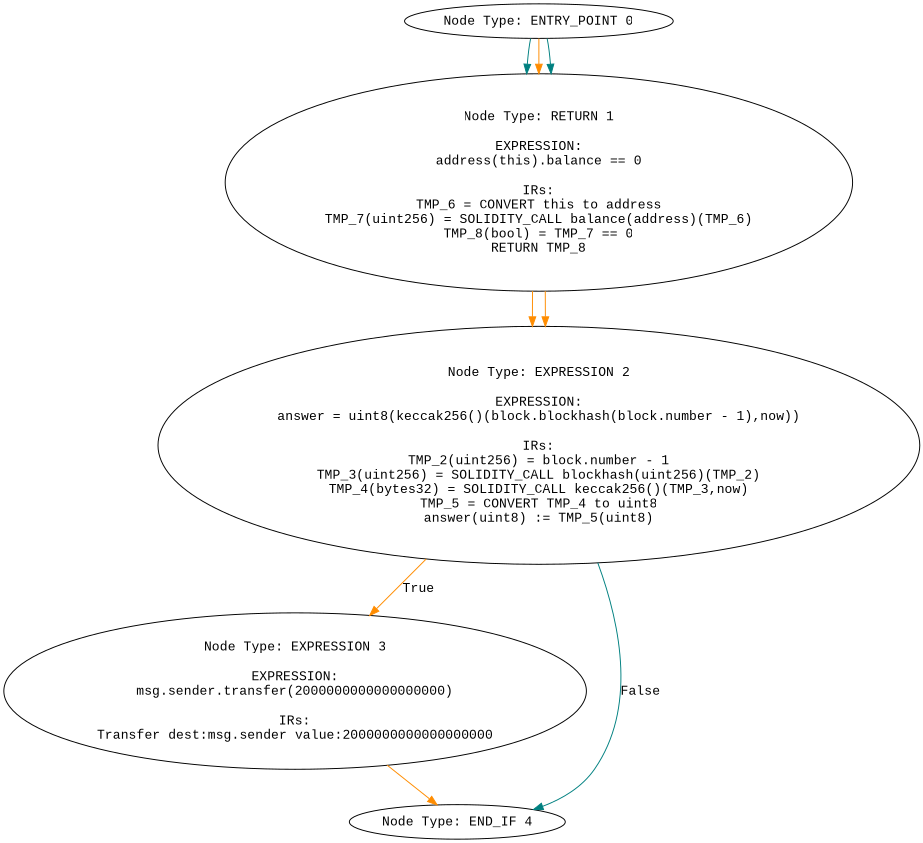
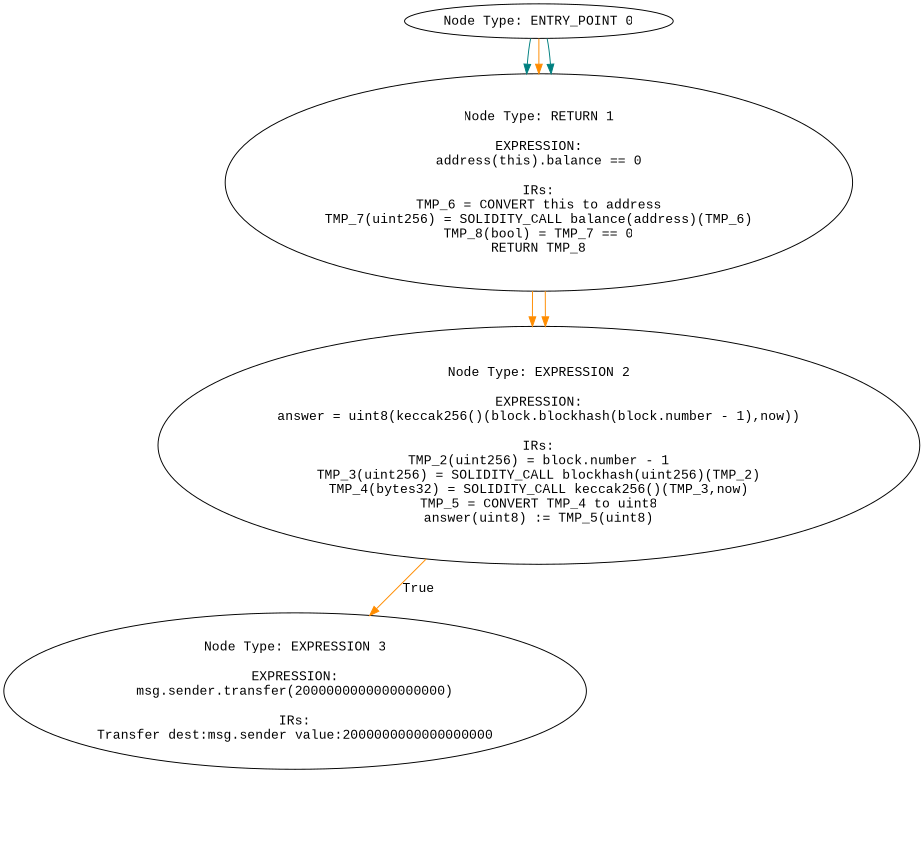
  digraph {
    fontname="Liberation Mono"
    node [fontname="Liberation Mono"]
    edge [color=darkorange fontname="Liberation Mono"]
    n1 [label="Node Type: ENTRY_POINT 0\n"]
    n2 [label="Node Type: RETURN 1\n\nEXPRESSION:\naddress(this).balance == 0\n\nIRs:\nTMP_6 = CONVERT this to address\nTMP_7(uint256) = SOLIDITY_CALL balance(address)(TMP_6)\nTMP_8(bool) = TMP_7 == 0\nRETURN TMP_8"]
    n3 [label="Node Type: EXPRESSION 2\n\nEXPRESSION:\nanswer = uint8(keccak256()(block.blockhash(block.number - 1),now))\n\nIRs:\nTMP_2(uint256) = block.number - 1\nTMP_3(uint256) = SOLIDITY_CALL blockhash(uint256)(TMP_2)\nTMP_4(bytes32) = SOLIDITY_CALL keccak256()(TMP_3,now)\nTMP_5 = CONVERT TMP_4 to uint8\nanswer(uint8) := TMP_5(uint8)"]
    n4 [label="Node Type: EXPRESSION 3\n\nEXPRESSION:\nmsg.sender.transfer(2000000000000000000)\n\nIRs:\nTransfer dest:msg.sender value:2000000000000000000"]
-   n5 [label="Node Type: END_IF 4\n"]
    n1 -> n2 [color=teal]
    n1 -> n2
    n1 -> n2 [color=teal]
    n2 -> n3
    n2 -> n3
    n3 -> n4 [label=True]
-   n3 -> n5 [label=False color=teal]
-   n4 -> n5
  }
